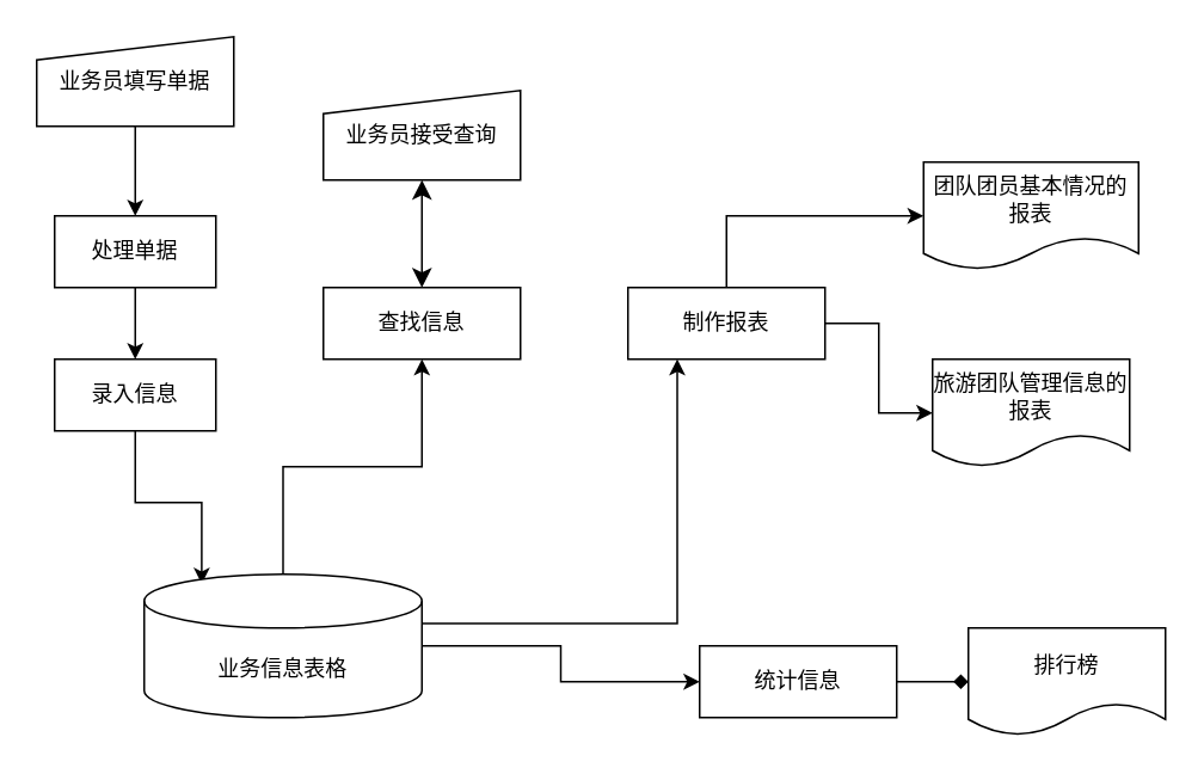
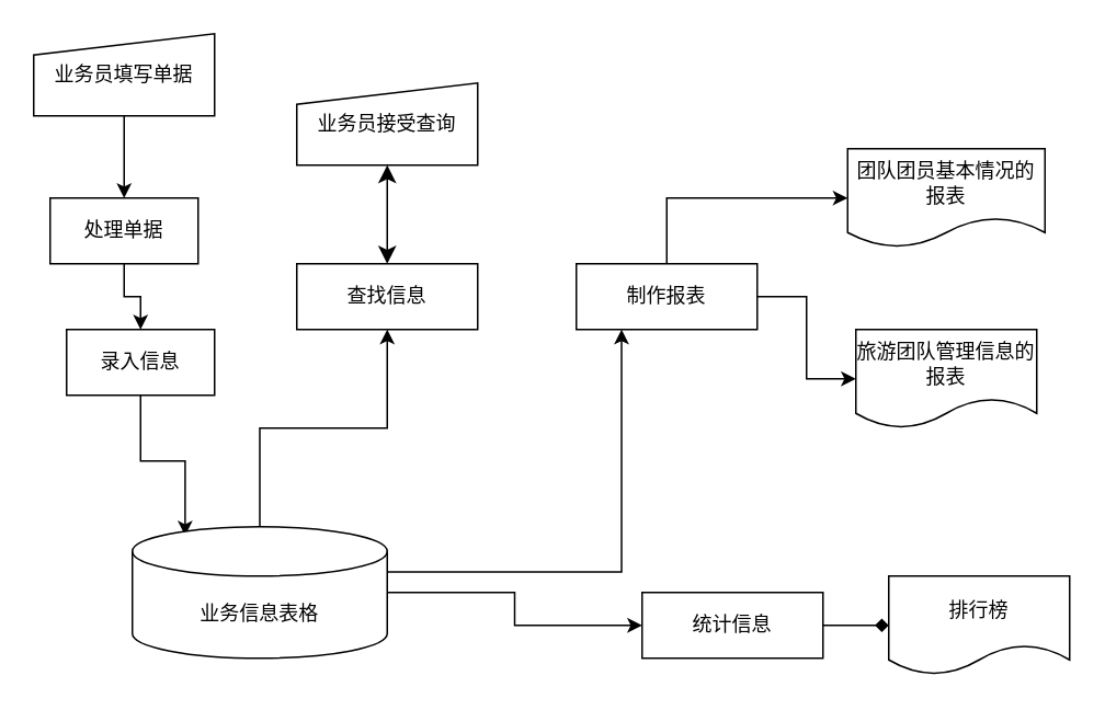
  <mxCell id="0" />
  <mxCell id="1" parent="0" />
  <mxCell id="2" style="edgeStyle=orthogonalEdgeStyle;rounded=0;orthogonalLoop=1;jettySize=auto;html=1;entryX=0.5;entryY=0;entryDx=0;entryDy=0;" edge="1" parent="1" source="3" target="5"><mxGeometry relative="1" as="geometry" /></mxCell>
  <mxCell id="3" value="业务员填写单据" style="shape=manualInput;whiteSpace=wrap;html=1;size=13;" vertex="1" parent="1"><mxGeometry x="20" y="20" width="110" height="50" as="geometry" /></mxCell>
  <mxCell id="4" style="edgeStyle=orthogonalEdgeStyle;rounded=0;orthogonalLoop=1;jettySize=auto;html=1;entryX=0.5;entryY=0;entryDx=0;entryDy=0;" edge="1" parent="1" source="5" target="7"><mxGeometry relative="1" as="geometry" /></mxCell>
  <mxCell id="5" value="处理单据" style="rounded=0;whiteSpace=wrap;html=1;" vertex="1" parent="1"><mxGeometry x="30" y="120" width="90" height="40" as="geometry" /></mxCell>
  <mxCell id="6" style="edgeStyle=orthogonalEdgeStyle;rounded=0;orthogonalLoop=1;jettySize=auto;html=1;exitX=0.5;exitY=1;exitDx=0;exitDy=0;entryX=0.207;entryY=0.068;entryDx=0;entryDy=0;entryPerimeter=0;" edge="1" parent="1" source="7" target="11"><mxGeometry relative="1" as="geometry" /></mxCell>
- <mxCell id="7" value="录入信息" style="rounded=0;whiteSpace=wrap;html=1;" vertex="1" parent="1"><mxGeometry x="30" y="200" width="90" height="40" as="geometry" /></mxCell>
+ <mxCell id="7" value="录入信息" style="rounded=0;whiteSpace=wrap;html=1;" vertex="1" parent="1"><mxGeometry x="40" y="200" width="90" height="40" as="geometry" /></mxCell>
  <mxCell id="8" style="edgeStyle=orthogonalEdgeStyle;rounded=0;orthogonalLoop=1;jettySize=auto;html=1;" edge="1" parent="1" source="11" target="12"><mxGeometry relative="1" as="geometry" /></mxCell>
  <mxCell id="9" style="edgeStyle=orthogonalEdgeStyle;rounded=0;orthogonalLoop=1;jettySize=auto;html=1;exitX=1;exitY=0;exitDx=0;exitDy=27.5;exitPerimeter=0;entryX=0.25;entryY=1;entryDx=0;entryDy=0;" edge="1" parent="1" source="11" target="17"><mxGeometry relative="1" as="geometry" /></mxCell>
  <mxCell id="10" style="edgeStyle=orthogonalEdgeStyle;rounded=0;orthogonalLoop=1;jettySize=auto;html=1;exitX=1;exitY=0.5;exitDx=0;exitDy=0;exitPerimeter=0;entryX=0;entryY=0.5;entryDx=0;entryDy=0;" edge="1" parent="1" source="11" target="21"><mxGeometry relative="1" as="geometry" /></mxCell>
  <mxCell id="11" value="业务信息表格" style="shape=cylinder3;whiteSpace=wrap;html=1;boundedLbl=1;backgroundOutline=1;size=15;" vertex="1" parent="1"><mxGeometry x="80" y="320" width="155" height="80" as="geometry" /></mxCell>
  <mxCell id="12" value="查找信息" style="rounded=0;whiteSpace=wrap;html=1;" vertex="1" parent="1"><mxGeometry x="180" y="160" width="110" height="40" as="geometry" /></mxCell>
  <mxCell id="13" value="业务员接受查询" style="shape=manualInput;whiteSpace=wrap;html=1;size=13;" vertex="1" parent="1"><mxGeometry x="180" y="50" width="110" height="50" as="geometry" /></mxCell>
  <mxCell id="14" value="" style="edgeStyle=elbowEdgeStyle;elbow=horizontal;endArrow=classic;html=1;startArrow=classic;html=1;curved=0;rounded=0;endSize=8;startSize=8;entryX=0.5;entryY=1;entryDx=0;entryDy=0;exitX=0.5;exitY=0;exitDx=0;exitDy=0;" edge="1" parent="1" source="12" target="13"><mxGeometry width="50" height="50" relative="1" as="geometry"><mxPoint x="250" y="240" as="sourcePoint" /><mxPoint x="360" y="130" as="targetPoint" /></mxGeometry></mxCell>
  <mxCell id="15" style="edgeStyle=orthogonalEdgeStyle;rounded=0;orthogonalLoop=1;jettySize=auto;html=1;exitX=0.5;exitY=0;exitDx=0;exitDy=0;entryX=0;entryY=0.5;entryDx=0;entryDy=0;" edge="1" parent="1" source="17" target="19"><mxGeometry relative="1" as="geometry" /></mxCell>
  <mxCell id="16" style="edgeStyle=orthogonalEdgeStyle;rounded=0;orthogonalLoop=1;jettySize=auto;html=1;entryX=0;entryY=0.5;entryDx=0;entryDy=0;" edge="1" parent="1" source="17" target="18"><mxGeometry relative="1" as="geometry" /></mxCell>
  <mxCell id="17" value="制作报表" style="rounded=0;whiteSpace=wrap;html=1;" vertex="1" parent="1"><mxGeometry x="350" y="160" width="110" height="40" as="geometry" /></mxCell>
  <mxCell id="18" value="旅游团队管理信息的报表" style="shape=document;whiteSpace=wrap;html=1;boundedLbl=1;" vertex="1" parent="1"><mxGeometry x="520" y="200" width="110" height="60" as="geometry" /></mxCell>
  <mxCell id="19" value="团队团员基本情况的报表" style="shape=document;whiteSpace=wrap;html=1;boundedLbl=1;" vertex="1" parent="1"><mxGeometry x="515" y="90" width="120" height="60" as="geometry" /></mxCell>
  <mxCell id="20" value="" style="edgeStyle=orthogonalEdgeStyle;rounded=0;orthogonalLoop=1;jettySize=auto;html=1;endArrow=diamond;" edge="1" parent="1" source="21" target="22"><mxGeometry relative="1" as="geometry" /></mxCell>
  <mxCell id="21" value="统计信息" style="rounded=0;whiteSpace=wrap;html=1;" vertex="1" parent="1"><mxGeometry x="390" y="360" width="110" height="40" as="geometry" /></mxCell>
  <mxCell id="22" value="排行榜" style="shape=document;whiteSpace=wrap;html=1;boundedLbl=1;" vertex="1" parent="1"><mxGeometry x="540" y="350" width="110" height="60" as="geometry" /></mxCell>
